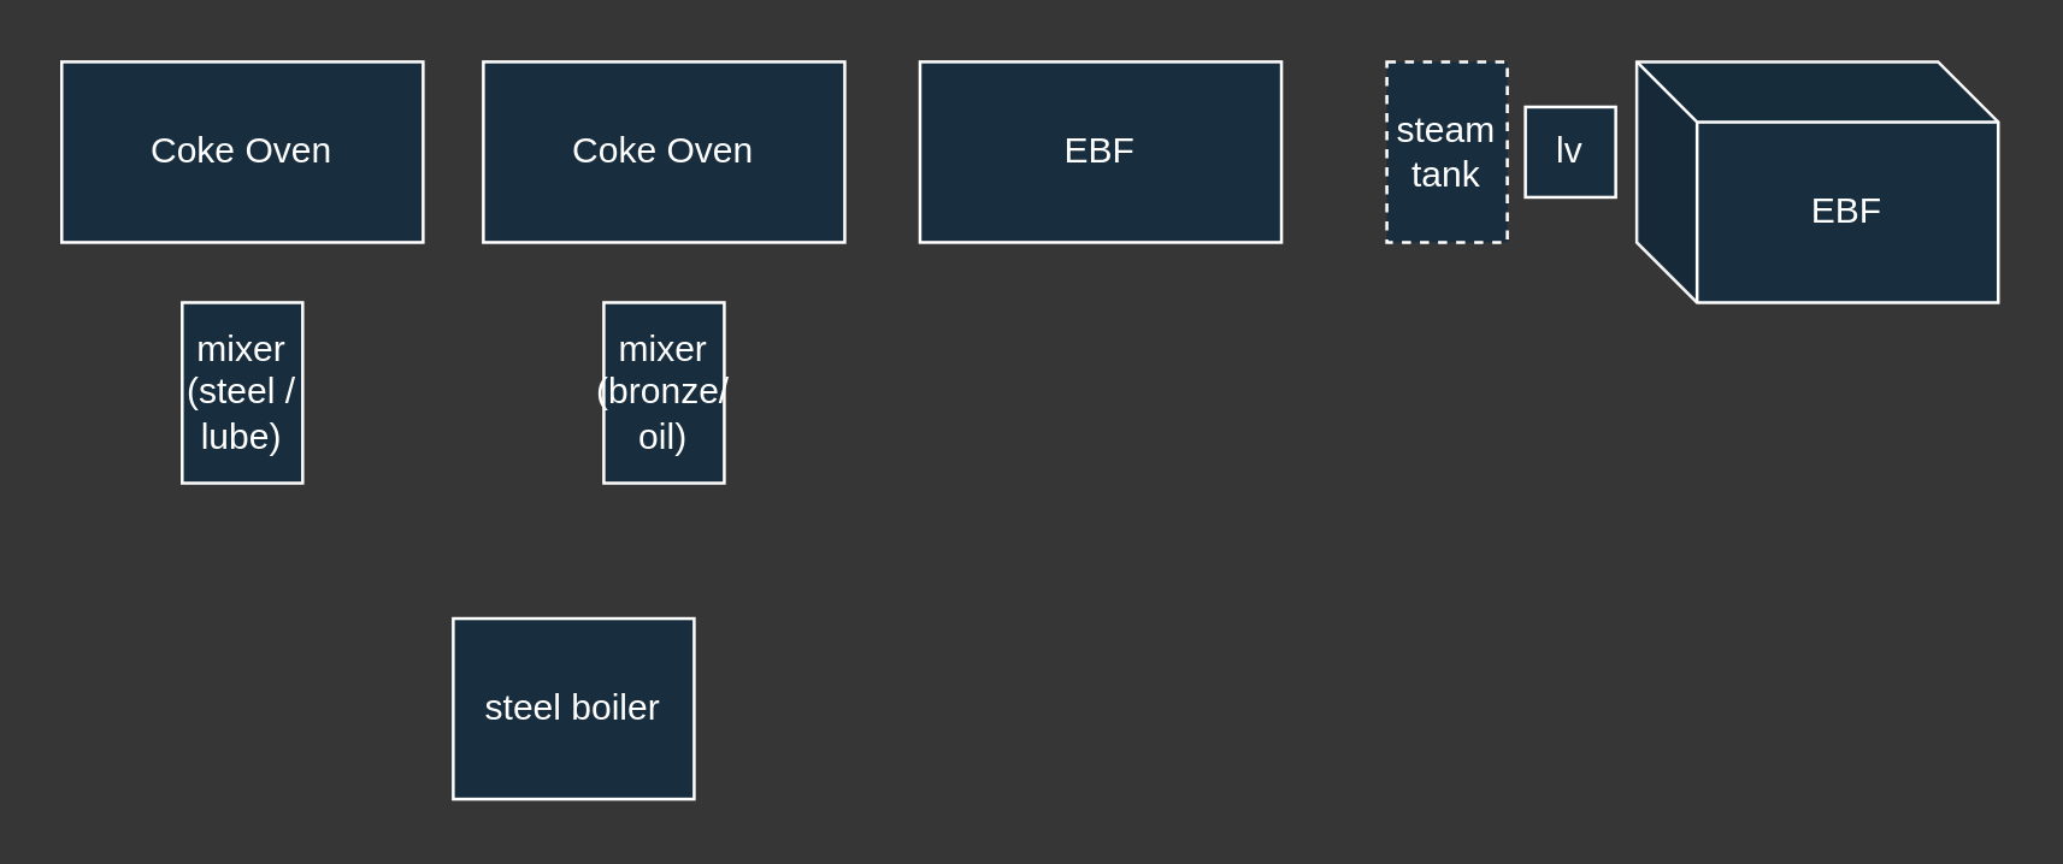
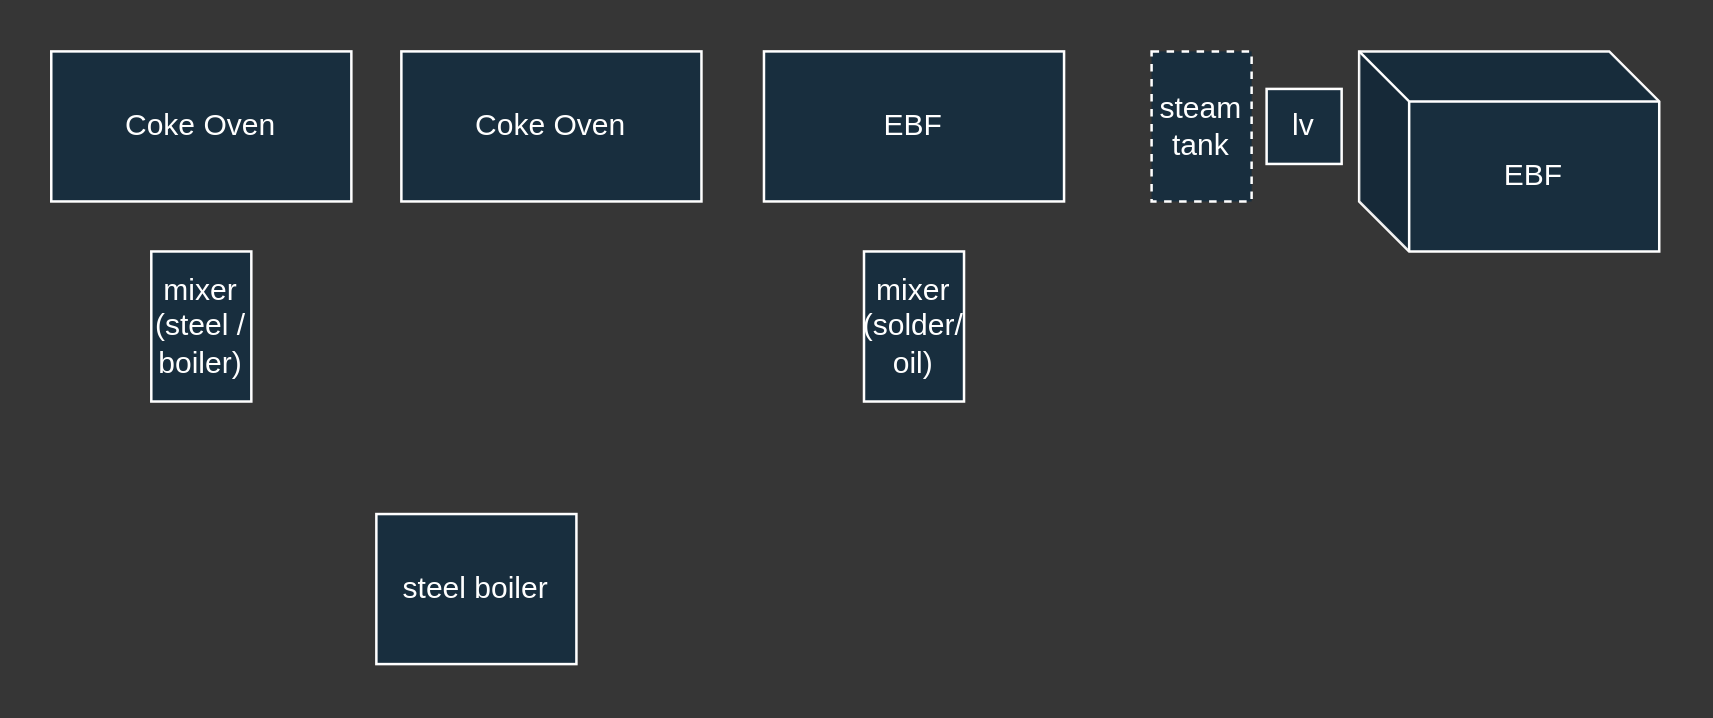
  <mxCell id="0" />
  <mxCell id="1" parent="0" />
  <mxCell id="2" value="steel boiler" style="rounded=0;whiteSpace=wrap;html=1;strokeColor=#FFFFFF;fontColor=#FFFFFF;fillColor=#182E3E;" vertex="1" parent="1"><mxGeometry x="150" y="205" width="80" height="60" as="geometry" /></mxCell>
  <mxCell id="3" value="Coke Oven" style="rounded=0;whiteSpace=wrap;html=1;strokeColor=#FFFFFF;fontColor=#FFFFFF;fillColor=#182E3E;" vertex="1" parent="1"><mxGeometry x="20" y="20" width="120" height="60" as="geometry" /></mxCell>
  <mxCell id="4" value="Coke Oven" style="rounded=0;whiteSpace=wrap;html=1;strokeColor=#FFFFFF;fontColor=#FFFFFF;fillColor=#182E3E;" vertex="1" parent="1"><mxGeometry x="160" y="20" width="120" height="60" as="geometry" /></mxCell>
  <mxCell id="5" value="EBF" style="shape=cube;whiteSpace=wrap;html=1;boundedLbl=1;backgroundOutline=1;darkOpacity=0.05;darkOpacity2=0.1;strokeColor=#FFFFFF;fontColor=#FFFFFF;fillColor=#182E3E;" vertex="1" parent="1"><mxGeometry x="543" y="20" width="120" height="80" as="geometry" /></mxCell>
  <mxCell id="6" value="&lt;div&gt;steam&lt;/div&gt;&lt;div&gt;tank&lt;br&gt;&lt;/div&gt;" style="rounded=0;whiteSpace=wrap;html=1;strokeColor=#FFFFFF;fontColor=#FFFFFF;fillColor=#182E3E;dashed=1;" vertex="1" parent="1"><mxGeometry x="460" y="20" width="40" height="60" as="geometry" /></mxCell>
  <mxCell id="7" value="lv" style="rounded=0;whiteSpace=wrap;html=1;strokeColor=#FFFFFF;fontColor=#FFFFFF;fillColor=#182E3E;" vertex="1" parent="1"><mxGeometry x="506" y="35" width="30" height="30" as="geometry" /></mxCell>
- <mxCell id="8" value="&lt;div&gt;mixer&lt;/div&gt;&lt;div&gt;(steel / lube)&lt;br&gt;&lt;/div&gt;" style="rounded=0;whiteSpace=wrap;html=1;strokeColor=#FFFFFF;fontColor=#FFFFFF;fillColor=#182E3E;" vertex="1" parent="1"><mxGeometry x="60" y="100" width="40" height="60" as="geometry" /></mxCell>
- <mxCell id="9" value="&lt;div&gt;mixer&lt;/div&gt;&lt;div&gt;(bronze/ oil)&lt;br&gt;&lt;/div&gt;" style="rounded=0;whiteSpace=wrap;html=1;strokeColor=#FFFFFF;fontColor=#FFFFFF;fillColor=#182E3E;" vertex="1" parent="1"><mxGeometry x="200" y="100" width="40" height="60" as="geometry" /></mxCell>
+ <mxCell id="8" value="&lt;div&gt;mixer&lt;/div&gt;&lt;div&gt;(steel / boiler)&lt;br&gt;&lt;/div&gt;" style="rounded=0;whiteSpace=wrap;html=1;strokeColor=#FFFFFF;fontColor=#FFFFFF;fillColor=#182E3E;" vertex="1" parent="1"><mxGeometry x="60" y="100" width="40" height="60" as="geometry" /></mxCell>
  <mxCell id="10" value="EBF" style="rounded=0;whiteSpace=wrap;html=1;strokeColor=#FFFFFF;fontColor=#FFFFFF;fillColor=#182E3E;" vertex="1" parent="1"><mxGeometry x="305" y="20" width="120" height="60" as="geometry" /></mxCell>
+ <mxCell id="11" value="&lt;div&gt;mixer&lt;/div&gt;&lt;div&gt;(solder/ oil)&lt;br&gt;&lt;/div&gt;" style="rounded=0;whiteSpace=wrap;html=1;strokeColor=#FFFFFF;fontColor=#FFFFFF;fillColor=#182E3E;" vertex="1" parent="1"><mxGeometry x="345" y="100" width="40" height="60" as="geometry" /></mxCell>
